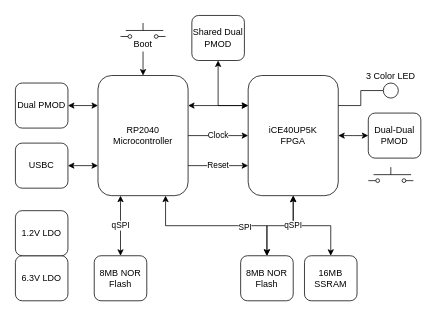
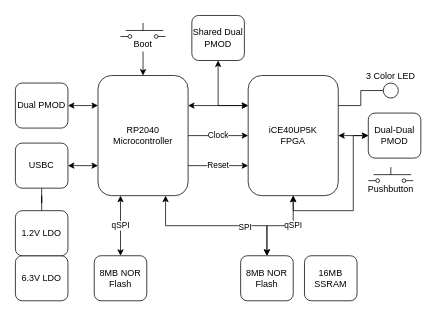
  <mxCell id="0" />
  <mxCell id="1" parent="0" />
  <mxCell id="2" value="6.3V LDO" style="rounded=1;whiteSpace=wrap;html=1;" vertex="1" parent="1"><mxGeometry x="20" y="340" width="70" height="60" as="geometry" /></mxCell>
  <mxCell id="3" style="edgeStyle=orthogonalEdgeStyle;rounded=0;orthogonalLoop=1;jettySize=auto;html=1;entryX=0;entryY=0.25;entryDx=0;entryDy=0;startArrow=classic;startFill=1;exitX=1;exitY=0.25;exitDx=0;exitDy=0;" edge="1" parent="1" source="8" target="10"><mxGeometry relative="1" as="geometry"><Array as="points" /></mxGeometry></mxCell>
  <mxCell id="4" style="edgeStyle=orthogonalEdgeStyle;rounded=0;orthogonalLoop=1;jettySize=auto;html=1;exitX=0.75;exitY=1;exitDx=0;exitDy=0;entryX=0.5;entryY=0;entryDx=0;entryDy=0;startArrow=classic;startFill=1;" edge="1" parent="1" source="8" target="14"><mxGeometry relative="1" as="geometry" /></mxCell>
  <mxCell id="5" value="SPI" style="edgeLabel;html=1;align=center;verticalAlign=middle;resizable=0;points=[];" vertex="1" connectable="0" parent="4"><mxGeometry x="-0.464" y="2" relative="1" as="geometry"><mxPoint x="87" y="3" as="offset" /></mxGeometry></mxCell>
  <mxCell id="6" value="Clock" style="edgeStyle=orthogonalEdgeStyle;rounded=0;orthogonalLoop=1;jettySize=auto;html=1;exitX=1;exitY=0.5;exitDx=0;exitDy=0;entryX=0;entryY=0.5;entryDx=0;entryDy=0;startArrow=none;startFill=0;" edge="1" parent="1" source="8" target="10"><mxGeometry relative="1" as="geometry" /></mxCell>
  <mxCell id="7" value="Reset" style="edgeStyle=orthogonalEdgeStyle;rounded=0;orthogonalLoop=1;jettySize=auto;html=1;exitX=1;exitY=0.75;exitDx=0;exitDy=0;entryX=0;entryY=0.75;entryDx=0;entryDy=0;startArrow=none;startFill=0;" edge="1" parent="1" source="8" target="10"><mxGeometry relative="1" as="geometry" /></mxCell>
  <mxCell id="8" value="RP2040&lt;br&gt;Microcontroller" style="rounded=1;whiteSpace=wrap;html=1;" vertex="1" parent="1"><mxGeometry x="130" y="100" width="120" height="160" as="geometry" /></mxCell>
- <mxCell id="9" style="edgeStyle=orthogonalEdgeStyle;rounded=0;orthogonalLoop=1;jettySize=auto;html=1;exitX=0.5;exitY=1;exitDx=0;exitDy=0;entryX=0.5;entryY=0;entryDx=0;entryDy=0;startArrow=classic;startFill=1;" edge="1" parent="1" source="10" target="24"><mxGeometry relative="1" as="geometry" /></mxCell>
+ <mxCell id="9" style="edgeStyle=orthogonalEdgeStyle;rounded=0;orthogonalLoop=1;jettySize=auto;html=1;exitX=0.5;exitY=1;exitDx=0;exitDy=0;startArrow=classic;startFill=1;" edge="1" parent="1" source="10" target="17"><mxGeometry relative="1" as="geometry" /></mxCell>
  <mxCell id="10" value="iCE40UP5K&lt;br&gt;FPGA" style="rounded=1;whiteSpace=wrap;html=1;" vertex="1" parent="1"><mxGeometry x="330" y="100" width="120" height="160" as="geometry" /></mxCell>
  <mxCell id="11" value="qSPI" style="edgeStyle=orthogonalEdgeStyle;rounded=0;orthogonalLoop=1;jettySize=auto;html=1;entryX=0.25;entryY=1;entryDx=0;entryDy=0;startArrow=classic;startFill=1;" edge="1" parent="1" source="12" target="8"><mxGeometry relative="1" as="geometry" /></mxCell>
  <mxCell id="12" value="8MB NOR Flash" style="rounded=1;whiteSpace=wrap;html=1;" vertex="1" parent="1"><mxGeometry x="125" y="340" width="70" height="60" as="geometry" /></mxCell>
  <mxCell id="13" value="qSPI" style="edgeStyle=orthogonalEdgeStyle;rounded=0;orthogonalLoop=1;jettySize=auto;html=1;entryX=0.5;entryY=1;entryDx=0;entryDy=0;startArrow=classic;startFill=1;" edge="1" source="14" parent="1" target="10"><mxGeometry x="0.303" relative="1" as="geometry"><mxPoint x="365" y="260" as="targetPoint" /><mxPoint as="offset" /></mxGeometry></mxCell>
  <mxCell id="14" value="8MB NOR Flash" style="rounded=1;whiteSpace=wrap;html=1;" vertex="1" parent="1"><mxGeometry x="320" y="340" width="70" height="60" as="geometry" /></mxCell>
  <mxCell id="15" style="edgeStyle=orthogonalEdgeStyle;rounded=0;orthogonalLoop=1;jettySize=auto;html=1;entryX=0;entryY=0.25;entryDx=0;entryDy=0;startArrow=classic;startFill=1;" edge="1" parent="1" source="16" target="8"><mxGeometry relative="1" as="geometry" /></mxCell>
  <mxCell id="16" value="Dual PMOD" style="rounded=1;whiteSpace=wrap;html=1;" vertex="1" parent="1"><mxGeometry x="20" y="110" width="70" height="60" as="geometry" /></mxCell>
  <mxCell id="17" value="Dual-Dual PMOD" style="rounded=1;whiteSpace=wrap;html=1;" vertex="1" parent="1"><mxGeometry x="490" y="150" width="70" height="60" as="geometry" /></mxCell>
  <mxCell id="18" style="edgeStyle=orthogonalEdgeStyle;rounded=0;orthogonalLoop=1;jettySize=auto;html=1;startArrow=classic;startFill=1;" edge="1" source="17" parent="1"><mxGeometry relative="1" as="geometry"><mxPoint x="450" y="180" as="targetPoint" /></mxGeometry></mxCell>
  <mxCell id="19" style="edgeStyle=orthogonalEdgeStyle;rounded=0;orthogonalLoop=1;jettySize=auto;html=1;exitX=0.5;exitY=1;exitDx=0;exitDy=0;entryX=0;entryY=0.25;entryDx=0;entryDy=0;startArrow=classic;startFill=1;" edge="1" parent="1" source="20" target="10"><mxGeometry relative="1" as="geometry" /></mxCell>
  <mxCell id="20" value="Shared Dual PMOD" style="rounded=1;whiteSpace=wrap;html=1;" vertex="1" parent="1"><mxGeometry x="255" y="20" width="70" height="60" as="geometry" /></mxCell>
  <mxCell id="21" style="edgeStyle=orthogonalEdgeStyle;rounded=0;orthogonalLoop=1;jettySize=auto;html=1;entryX=0;entryY=0.75;entryDx=0;entryDy=0;startArrow=classic;startFill=1;" edge="1" parent="1" source="23" target="8"><mxGeometry relative="1" as="geometry" /></mxCell>
+ <mxCell id="22" style="edgeStyle=orthogonalEdgeStyle;rounded=0;orthogonalLoop=1;jettySize=auto;html=1;entryX=0.5;entryY=0;entryDx=0;entryDy=0;startArrow=none;startFill=0;endArrow=none;endFill=0;" edge="1" parent="1" source="23" target="37"><mxGeometry relative="1" as="geometry" /></mxCell>
  <mxCell id="23" value="USBC" style="rounded=1;whiteSpace=wrap;html=1;" vertex="1" parent="1"><mxGeometry x="20" y="190" width="70" height="60" as="geometry" /></mxCell>
  <mxCell id="24" value="16MB SSRAM" style="rounded=1;whiteSpace=wrap;html=1;" vertex="1" parent="1"><mxGeometry x="405" y="340" width="70" height="60" as="geometry" /></mxCell>
  <mxCell id="25" style="edgeStyle=orthogonalEdgeStyle;rounded=0;orthogonalLoop=1;jettySize=auto;html=1;exitX=0.5;exitY=1;exitDx=0;exitDy=0;entryX=0.5;entryY=0;entryDx=0;entryDy=0;startArrow=none;startFill=0;" edge="1" parent="1" source="46" target="8"><mxGeometry relative="1" as="geometry" /></mxCell>
  <mxCell id="26" value="" style="group" vertex="1" connectable="0" parent="1"><mxGeometry x="490" y="222" width="60" height="20.5" as="geometry" /></mxCell>
  <mxCell id="27" value="" style="ellipse;whiteSpace=wrap;html=1;aspect=fixed;fontColor=#FFFFFF;fillColor=#FFFFFF;gradientColor=none;rotation=0;" vertex="1" parent="26"><mxGeometry x="10" y="15.5" width="5" height="5" as="geometry" /></mxCell>
  <mxCell id="28" value="" style="ellipse;whiteSpace=wrap;html=1;aspect=fixed;fontColor=#FFFFFF;fillColor=#FFFFFF;gradientColor=none;rotation=0;" vertex="1" parent="26"><mxGeometry x="45" y="15.5" width="5" height="5" as="geometry" /></mxCell>
  <mxCell id="29" value="" style="endArrow=none;html=1;fontSize=10;" edge="1" parent="26"><mxGeometry width="50" height="50" relative="1" as="geometry"><mxPoint x="7" y="10" as="sourcePoint" /><mxPoint x="57" y="10" as="targetPoint" /></mxGeometry></mxCell>
  <mxCell id="30" value="" style="endArrow=none;html=1;fontSize=10;" edge="1" parent="26"><mxGeometry width="50" height="50" relative="1" as="geometry"><mxPoint x="30" as="sourcePoint" /><mxPoint x="30" y="10" as="targetPoint" /></mxGeometry></mxCell>
  <mxCell id="31" value="" style="endArrow=none;html=1;fontSize=10;strokeColor=#000000;entryX=0;entryY=0.5;entryDx=0;entryDy=0;" edge="1" parent="26" target="27"><mxGeometry width="50" height="50" relative="1" as="geometry"><mxPoint y="18" as="sourcePoint" /><mxPoint x="60" y="-2" as="targetPoint" /></mxGeometry></mxCell>
  <mxCell id="32" value="" style="endArrow=none;html=1;fontSize=10;strokeColor=#000000;exitX=1;exitY=0.5;exitDx=0;exitDy=0;" edge="1" parent="26" source="28"><mxGeometry width="50" height="50" relative="1" as="geometry"><mxPoint x="10" y="28" as="sourcePoint" /><mxPoint x="60" y="18" as="targetPoint" /></mxGeometry></mxCell>
+ <mxCell id="33" value="Pushbutton" style="text;html=1;strokeColor=none;fillColor=none;align=center;verticalAlign=middle;whiteSpace=wrap;rounded=0;fontColor=#000000;" vertex="1" parent="1"><mxGeometry x="490" y="242.5" width="60" height="17.5" as="geometry" /></mxCell>
  <mxCell id="34" style="edgeStyle=orthogonalEdgeStyle;rounded=0;orthogonalLoop=1;jettySize=auto;html=1;entryX=1;entryY=0.25;entryDx=0;entryDy=0;startArrow=none;startFill=0;endArrow=none;endFill=0;" edge="1" parent="1" source="35" target="10"><mxGeometry relative="1" as="geometry" /></mxCell>
  <mxCell id="35" value="" style="ellipse;whiteSpace=wrap;html=1;aspect=fixed;" vertex="1" parent="1"><mxGeometry x="510" y="110" width="20" height="20" as="geometry" /></mxCell>
  <mxCell id="36" value="3 Color LED" style="text;html=1;strokeColor=none;fillColor=none;align=center;verticalAlign=middle;whiteSpace=wrap;rounded=0;fontColor=#000000;" vertex="1" parent="1"><mxGeometry x="485" y="92.5" width="70" height="17.5" as="geometry" /></mxCell>
  <mxCell id="37" value="1.2V LDO" style="rounded=1;whiteSpace=wrap;html=1;" vertex="1" parent="1"><mxGeometry x="20" y="280" width="70" height="60" as="geometry" /></mxCell>
  <mxCell id="38" value="" style="group" vertex="1" connectable="0" parent="1"><mxGeometry x="160" y="30" width="60" height="38" as="geometry" /></mxCell>
  <mxCell id="39" value="" style="group" vertex="1" connectable="0" parent="38"><mxGeometry width="60" height="20.5" as="geometry" /></mxCell>
  <mxCell id="40" value="" style="ellipse;whiteSpace=wrap;html=1;aspect=fixed;fontColor=#FFFFFF;fillColor=#FFFFFF;gradientColor=none;rotation=0;" vertex="1" parent="39"><mxGeometry x="10" y="15.5" width="5" height="5" as="geometry" /></mxCell>
  <mxCell id="41" value="" style="ellipse;whiteSpace=wrap;html=1;aspect=fixed;fontColor=#FFFFFF;fillColor=#FFFFFF;gradientColor=none;rotation=0;" vertex="1" parent="39"><mxGeometry x="45" y="15.5" width="5" height="5" as="geometry" /></mxCell>
  <mxCell id="42" value="" style="endArrow=none;html=1;fontSize=10;" edge="1" parent="39"><mxGeometry width="50" height="50" relative="1" as="geometry"><mxPoint x="7" y="10" as="sourcePoint" /><mxPoint x="57" y="10" as="targetPoint" /></mxGeometry></mxCell>
  <mxCell id="43" value="" style="endArrow=none;html=1;fontSize=10;" edge="1" parent="39"><mxGeometry width="50" height="50" relative="1" as="geometry"><mxPoint x="30" as="sourcePoint" /><mxPoint x="30" y="10" as="targetPoint" /></mxGeometry></mxCell>
  <mxCell id="44" value="" style="endArrow=none;html=1;fontSize=10;strokeColor=#000000;entryX=0;entryY=0.5;entryDx=0;entryDy=0;" edge="1" parent="39" target="40"><mxGeometry width="50" height="50" relative="1" as="geometry"><mxPoint y="18" as="sourcePoint" /><mxPoint x="60" y="-2" as="targetPoint" /></mxGeometry></mxCell>
  <mxCell id="45" value="" style="endArrow=none;html=1;fontSize=10;strokeColor=#000000;exitX=1;exitY=0.5;exitDx=0;exitDy=0;" edge="1" parent="39" source="41"><mxGeometry width="50" height="50" relative="1" as="geometry"><mxPoint x="10" y="28" as="sourcePoint" /><mxPoint x="60" y="18" as="targetPoint" /></mxGeometry></mxCell>
  <mxCell id="46" value="Boot" style="text;html=1;strokeColor=none;fillColor=none;align=center;verticalAlign=middle;whiteSpace=wrap;rounded=0;fontColor=#000000;" vertex="1" parent="38"><mxGeometry y="20.5" width="60" height="17.5" as="geometry" /></mxCell>
